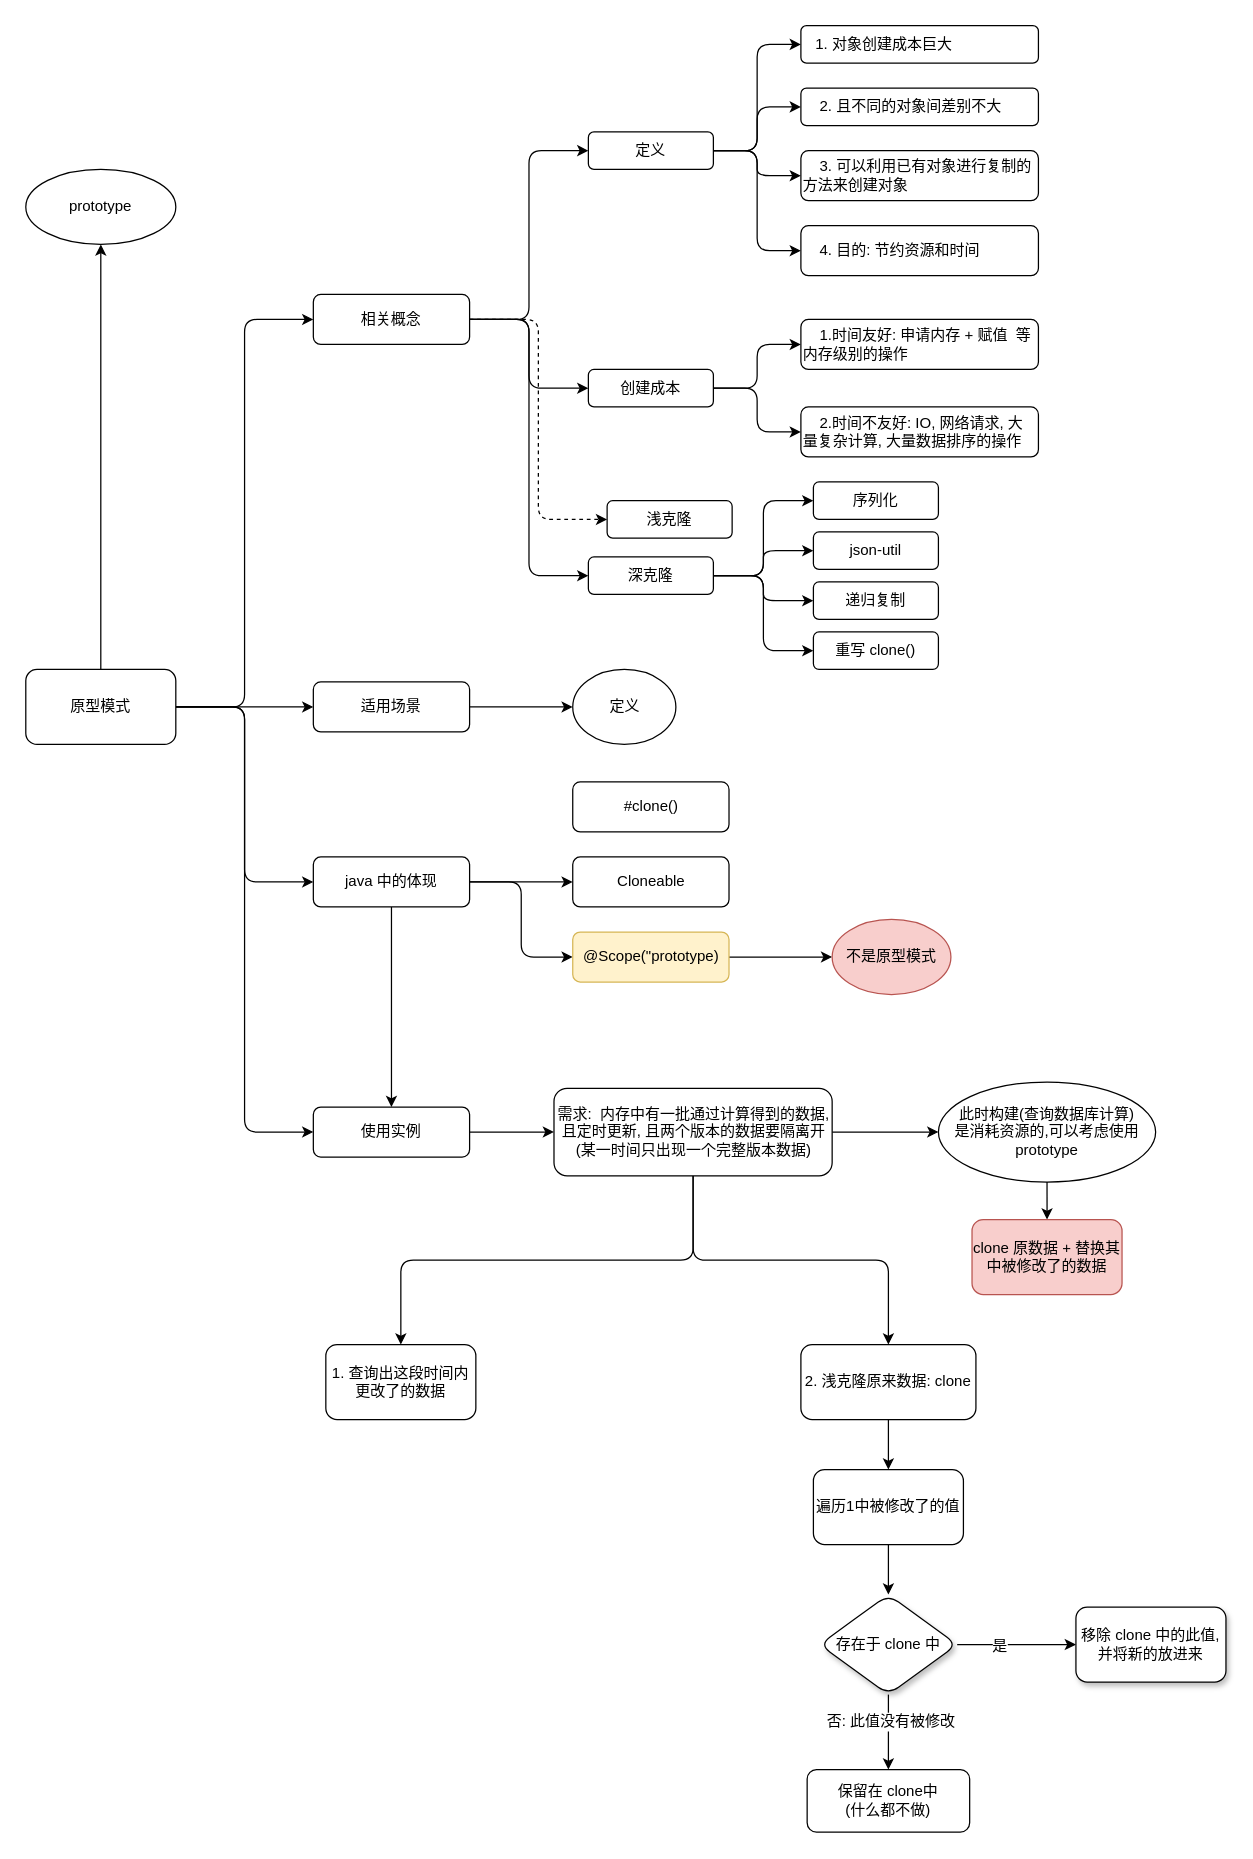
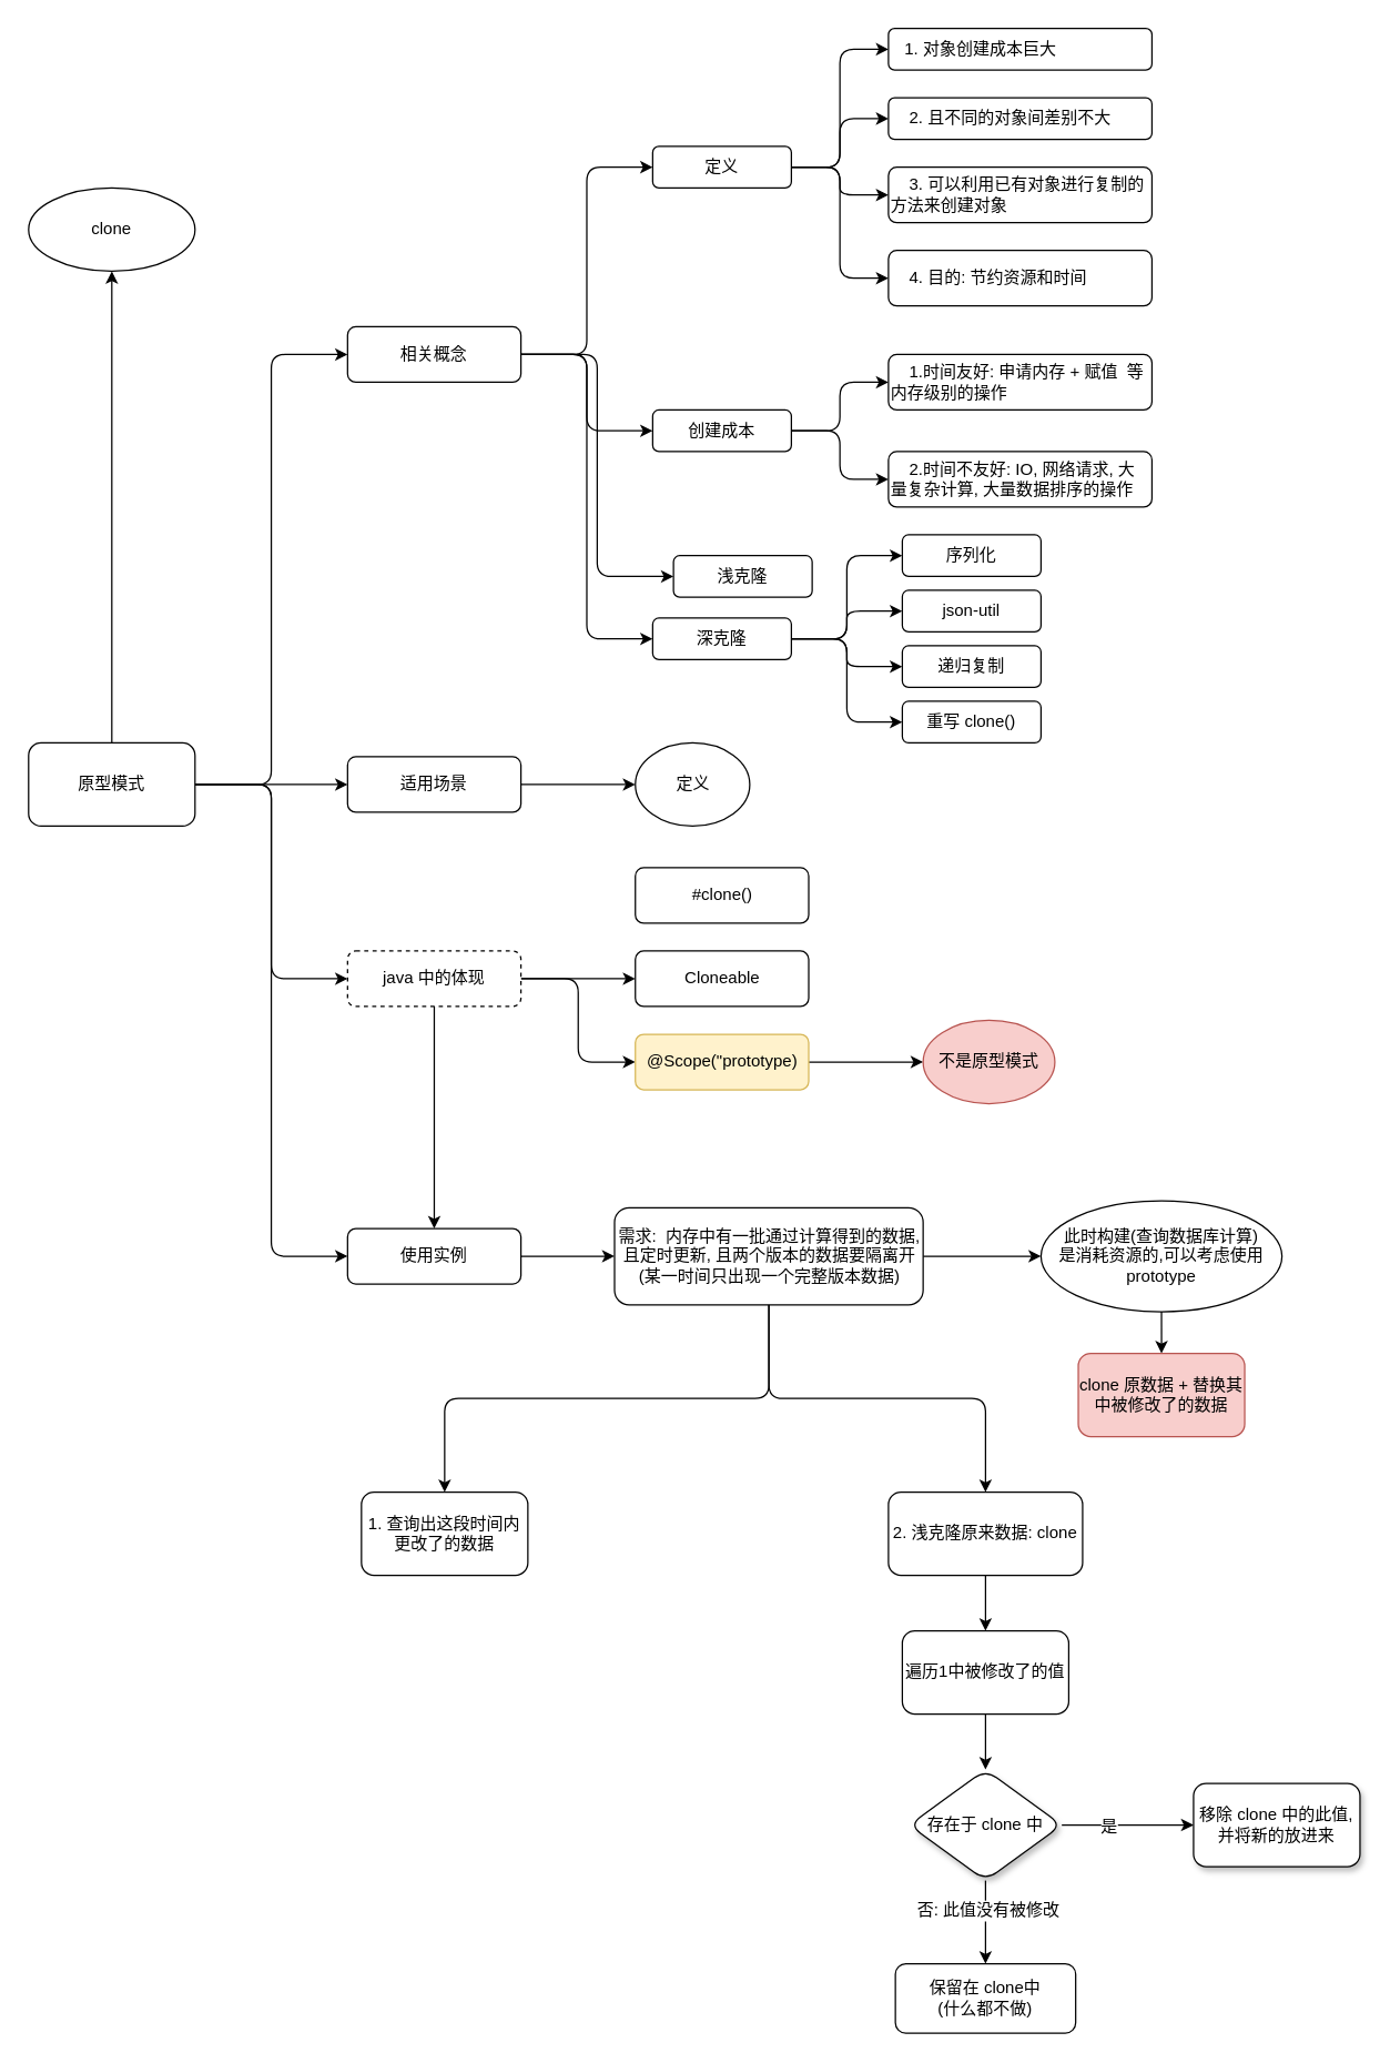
  <mxCell id="0" />
  <mxCell id="1" parent="0" />
  <mxCell id="2" value="" style="edgeStyle=orthogonalEdgeStyle;rounded=0;orthogonalLoop=1;jettySize=auto;html=1;" parent="1" source="7" target="8" edge="1"><mxGeometry relative="1" as="geometry" /></mxCell>
  <mxCell id="3" value="" style="edgeStyle=orthogonalEdgeStyle;rounded=1;orthogonalLoop=1;jettySize=auto;html=1;entryX=0;entryY=0.5;entryDx=0;entryDy=0;" edge="1" parent="1" source="7" target="13"><mxGeometry relative="1" as="geometry" /></mxCell>
  <mxCell id="4" style="edgeStyle=orthogonalEdgeStyle;rounded=1;orthogonalLoop=1;jettySize=auto;html=1;entryX=0;entryY=0.5;entryDx=0;entryDy=0;strokeColor=#000000;" edge="1" parent="1" source="7" target="15"><mxGeometry relative="1" as="geometry" /></mxCell>
  <mxCell id="5" style="edgeStyle=orthogonalEdgeStyle;rounded=1;orthogonalLoop=1;jettySize=auto;html=1;entryX=0;entryY=0.5;entryDx=0;entryDy=0;strokeColor=#000000;" edge="1" parent="1" source="7" target="17"><mxGeometry relative="1" as="geometry" /></mxCell>
  <mxCell id="6" style="edgeStyle=orthogonalEdgeStyle;rounded=1;orthogonalLoop=1;jettySize=auto;html=1;entryX=0;entryY=0.5;entryDx=0;entryDy=0;strokeColor=#000000;" edge="1" parent="1" source="7" target="21"><mxGeometry relative="1" as="geometry" /></mxCell>
  <mxCell id="7" value="原型模式" style="rounded=1;whiteSpace=wrap;html=1;" parent="1" vertex="1"><mxGeometry x="20" y="535" width="120" height="60" as="geometry" /></mxCell>
- <mxCell id="8" value="&lt;span&gt;prototype&lt;/span&gt;" style="ellipse;whiteSpace=wrap;html=1;rounded=1;" parent="1" vertex="1"><mxGeometry x="20" y="135" width="120" height="60" as="geometry" /></mxCell>
+ <mxCell id="8" value="&lt;span&gt;clone&lt;/span&gt;" style="ellipse;whiteSpace=wrap;html=1;rounded=1;" parent="1" vertex="1"><mxGeometry x="20" y="135" width="120" height="60" as="geometry" /></mxCell>
  <mxCell id="9" value="" style="edgeStyle=orthogonalEdgeStyle;rounded=1;orthogonalLoop=1;jettySize=auto;html=1;strokeColor=#000000;entryX=0;entryY=0.5;entryDx=0;entryDy=0;" edge="1" parent="1" source="13" target="26"><mxGeometry relative="1" as="geometry" /></mxCell>
  <mxCell id="10" style="edgeStyle=orthogonalEdgeStyle;rounded=1;orthogonalLoop=1;jettySize=auto;html=1;entryX=0;entryY=0.5;entryDx=0;entryDy=0;strokeColor=#000000;" edge="1" parent="1" source="13" target="33"><mxGeometry relative="1" as="geometry" /></mxCell>
  <mxCell id="11" style="edgeStyle=orthogonalEdgeStyle;rounded=1;orthogonalLoop=1;jettySize=auto;html=1;entryX=0;entryY=0.5;entryDx=0;entryDy=0;strokeColor=#000000;" edge="1" parent="1" source="13" target="40"><mxGeometry relative="1" as="geometry" /></mxCell>
- <mxCell id="12" style="edgeStyle=orthogonalEdgeStyle;rounded=1;orthogonalLoop=1;jettySize=auto;html=1;entryX=0;entryY=0.5;entryDx=0;entryDy=0;strokeColor=#000000;dashed=1;" edge="1" parent="1" source="13" target="41"><mxGeometry relative="1" as="geometry" /></mxCell>
+ <mxCell id="12" style="edgeStyle=orthogonalEdgeStyle;rounded=1;orthogonalLoop=1;jettySize=auto;html=1;entryX=0;entryY=0.5;entryDx=0;entryDy=0;strokeColor=#000000;" edge="1" parent="1" source="13" target="41"><mxGeometry relative="1" as="geometry" /></mxCell>
  <mxCell id="13" value="相关概念" style="rounded=1;whiteSpace=wrap;html=1;" vertex="1" parent="1"><mxGeometry x="250" y="235" width="125" height="40" as="geometry" /></mxCell>
  <mxCell id="14" value="" style="edgeStyle=orthogonalEdgeStyle;curved=1;orthogonalLoop=1;jettySize=auto;html=1;strokeColor=#000000;" edge="1" parent="1" source="15" target="46"><mxGeometry relative="1" as="geometry" /></mxCell>
  <mxCell id="15" value="适用场景" style="rounded=1;whiteSpace=wrap;html=1;" vertex="1" parent="1"><mxGeometry x="250" y="545" width="125" height="40" as="geometry" /></mxCell>
  <mxCell id="16" value="" style="edgeStyle=orthogonalEdgeStyle;rounded=1;orthogonalLoop=1;jettySize=auto;html=1;strokeColor=#000000;" edge="1" parent="1" source="17" target="55"><mxGeometry relative="1" as="geometry" /></mxCell>
  <mxCell id="17" value="使用实例" style="rounded=1;whiteSpace=wrap;html=1;" vertex="1" parent="1"><mxGeometry x="250" y="885" width="125" height="40" as="geometry" /></mxCell>
  <mxCell id="18" value="" style="edgeStyle=orthogonalEdgeStyle;orthogonalLoop=1;jettySize=auto;html=1;strokeColor=#000000;rounded=1;" edge="1" parent="1" source="21" target="17"><mxGeometry relative="1" as="geometry" /></mxCell>
  <mxCell id="19" style="edgeStyle=orthogonalEdgeStyle;rounded=1;orthogonalLoop=1;jettySize=auto;html=1;entryX=0;entryY=0.5;entryDx=0;entryDy=0;strokeColor=#000000;" edge="1" parent="1" source="21" target="48"><mxGeometry relative="1" as="geometry" /></mxCell>
  <mxCell id="20" style="edgeStyle=orthogonalEdgeStyle;rounded=1;orthogonalLoop=1;jettySize=auto;html=1;entryX=0;entryY=0.5;entryDx=0;entryDy=0;strokeColor=#000000;" edge="1" parent="1" source="21" target="50"><mxGeometry relative="1" as="geometry" /></mxCell>
- <mxCell id="21" value="java 中的体现" style="rounded=1;whiteSpace=wrap;html=1;" vertex="1" parent="1"><mxGeometry x="250" y="685" width="125" height="40" as="geometry" /></mxCell>
+ <mxCell id="21" value="java 中的体现" style="rounded=1;whiteSpace=wrap;html=1;dashed=1;" vertex="1" parent="1"><mxGeometry x="250" y="685" width="125" height="40" as="geometry" /></mxCell>
  <mxCell id="22" value="" style="edgeStyle=orthogonalEdgeStyle;rounded=1;orthogonalLoop=1;jettySize=auto;html=1;strokeColor=#000000;entryX=0;entryY=0.5;entryDx=0;entryDy=0;" edge="1" parent="1" source="26" target="27"><mxGeometry relative="1" as="geometry" /></mxCell>
  <mxCell id="23" style="edgeStyle=orthogonalEdgeStyle;rounded=1;orthogonalLoop=1;jettySize=auto;html=1;entryX=0;entryY=0.5;entryDx=0;entryDy=0;strokeColor=#000000;" edge="1" parent="1" source="26" target="28"><mxGeometry relative="1" as="geometry" /></mxCell>
  <mxCell id="24" style="edgeStyle=orthogonalEdgeStyle;rounded=1;orthogonalLoop=1;jettySize=auto;html=1;entryX=0;entryY=0.5;entryDx=0;entryDy=0;strokeColor=#000000;" edge="1" parent="1" source="26" target="29"><mxGeometry relative="1" as="geometry" /></mxCell>
  <mxCell id="25" style="edgeStyle=orthogonalEdgeStyle;rounded=1;orthogonalLoop=1;jettySize=auto;html=1;entryX=0;entryY=0.5;entryDx=0;entryDy=0;strokeColor=#000000;" edge="1" parent="1" source="26" target="30"><mxGeometry relative="1" as="geometry" /></mxCell>
  <mxCell id="26" value="定义" style="whiteSpace=wrap;html=1;rounded=1;" vertex="1" parent="1"><mxGeometry x="470" y="105" width="100" height="30" as="geometry" /></mxCell>
  <mxCell id="27" value="&amp;nbsp; &amp;nbsp;1. 对象创建成本巨大" style="whiteSpace=wrap;html=1;rounded=1;align=left;" vertex="1" parent="1"><mxGeometry x="640" y="20" width="190" height="30" as="geometry" /></mxCell>
  <mxCell id="28" value="&amp;nbsp; &amp;nbsp; 2. 且不同的对象间差别不大" style="whiteSpace=wrap;html=1;rounded=1;align=left;" vertex="1" parent="1"><mxGeometry x="640" y="70" width="190" height="30" as="geometry" /></mxCell>
  <mxCell id="29" value="&amp;nbsp; &amp;nbsp; 3. 可以利用已有对象进行复制的方法来创建对象" style="whiteSpace=wrap;html=1;rounded=1;align=left;" vertex="1" parent="1"><mxGeometry x="640" y="120" width="190" height="40" as="geometry" /></mxCell>
  <mxCell id="30" value="&amp;nbsp; &amp;nbsp; 4. 目的: 节约资源和时间" style="whiteSpace=wrap;html=1;rounded=1;align=left;" vertex="1" parent="1"><mxGeometry x="640" y="180" width="190" height="40" as="geometry" /></mxCell>
  <mxCell id="31" value="" style="edgeStyle=orthogonalEdgeStyle;rounded=1;orthogonalLoop=1;jettySize=auto;html=1;strokeColor=#000000;" edge="1" parent="1" source="33" target="34"><mxGeometry relative="1" as="geometry" /></mxCell>
  <mxCell id="32" style="edgeStyle=orthogonalEdgeStyle;rounded=1;orthogonalLoop=1;jettySize=auto;html=1;entryX=0;entryY=0.5;entryDx=0;entryDy=0;strokeColor=#000000;" edge="1" parent="1" source="33" target="35"><mxGeometry relative="1" as="geometry" /></mxCell>
  <mxCell id="33" value="创建成本" style="whiteSpace=wrap;html=1;rounded=1;" vertex="1" parent="1"><mxGeometry x="470" y="295" width="100" height="30" as="geometry" /></mxCell>
  <mxCell id="34" value="&amp;nbsp; &amp;nbsp; 1.时间友好:&amp;nbsp;申请内存 + 赋值&amp;nbsp; 等内存级别的操作" style="whiteSpace=wrap;html=1;rounded=1;align=left;" vertex="1" parent="1"><mxGeometry x="640" y="255" width="190" height="40" as="geometry" /></mxCell>
  <mxCell id="35" value="&amp;nbsp; &amp;nbsp; 2.时间不友好:&amp;nbsp;IO, 网络请求, 大量复杂计算, 大量数据排序的操作" style="whiteSpace=wrap;html=1;rounded=1;align=left;" vertex="1" parent="1"><mxGeometry x="640" y="325" width="190" height="40" as="geometry" /></mxCell>
  <mxCell id="36" value="" style="edgeStyle=orthogonalEdgeStyle;rounded=1;orthogonalLoop=1;jettySize=auto;html=1;strokeColor=#000000;entryX=0;entryY=0.5;entryDx=0;entryDy=0;" edge="1" parent="1" source="40" target="42"><mxGeometry relative="1" as="geometry" /></mxCell>
  <mxCell id="37" style="edgeStyle=orthogonalEdgeStyle;rounded=1;orthogonalLoop=1;jettySize=auto;html=1;strokeColor=#000000;" edge="1" parent="1" source="40" target="43"><mxGeometry relative="1" as="geometry" /></mxCell>
  <mxCell id="38" style="edgeStyle=orthogonalEdgeStyle;rounded=1;orthogonalLoop=1;jettySize=auto;html=1;entryX=0;entryY=0.5;entryDx=0;entryDy=0;strokeColor=#000000;" edge="1" parent="1" source="40" target="44"><mxGeometry relative="1" as="geometry" /></mxCell>
  <mxCell id="39" style="edgeStyle=orthogonalEdgeStyle;rounded=1;orthogonalLoop=1;jettySize=auto;html=1;entryX=0;entryY=0.5;entryDx=0;entryDy=0;strokeColor=#000000;" edge="1" parent="1" source="40" target="45"><mxGeometry relative="1" as="geometry" /></mxCell>
  <mxCell id="40" value="深克隆" style="whiteSpace=wrap;html=1;rounded=1;" vertex="1" parent="1"><mxGeometry x="470" y="445" width="100" height="30" as="geometry" /></mxCell>
  <mxCell id="41" value="浅克隆" style="whiteSpace=wrap;html=1;rounded=1;" vertex="1" parent="1"><mxGeometry x="485" y="400" width="100" height="30" as="geometry" /></mxCell>
  <mxCell id="42" value="序列化" style="whiteSpace=wrap;html=1;rounded=1;" vertex="1" parent="1"><mxGeometry x="650" y="385" width="100" height="30" as="geometry" /></mxCell>
  <mxCell id="43" value="json-util" style="whiteSpace=wrap;html=1;rounded=1;" vertex="1" parent="1"><mxGeometry x="650" y="425" width="100" height="30" as="geometry" /></mxCell>
  <mxCell id="44" value="递归复制" style="whiteSpace=wrap;html=1;rounded=1;" vertex="1" parent="1"><mxGeometry x="650" y="465" width="100" height="30" as="geometry" /></mxCell>
  <mxCell id="45" value="重写 clone()" style="whiteSpace=wrap;html=1;rounded=1;" vertex="1" parent="1"><mxGeometry x="650" y="505" width="100" height="30" as="geometry" /></mxCell>
  <mxCell id="46" value="定义" style="ellipse;whiteSpace=wrap;html=1;rounded=1;" vertex="1" parent="1"><mxGeometry x="457.5" y="535" width="82.5" height="60" as="geometry" /></mxCell>
  <mxCell id="47" value="#clone()" style="rounded=1;whiteSpace=wrap;html=1;" vertex="1" parent="1"><mxGeometry x="457.5" y="625" width="125" height="40" as="geometry" /></mxCell>
  <mxCell id="48" value="Cloneable" style="rounded=1;whiteSpace=wrap;html=1;" vertex="1" parent="1"><mxGeometry x="457.5" y="685" width="125" height="40" as="geometry" /></mxCell>
  <mxCell id="49" value="" style="edgeStyle=orthogonalEdgeStyle;rounded=1;orthogonalLoop=1;jettySize=auto;html=1;strokeColor=#000000;" edge="1" parent="1" source="50" target="51"><mxGeometry relative="1" as="geometry" /></mxCell>
  <mxCell id="50" value="@Scope(&quot;prototype)" style="rounded=1;whiteSpace=wrap;html=1;fillColor=#fff2cc;strokeColor=#d6b656;" vertex="1" parent="1"><mxGeometry x="457.5" y="745" width="125" height="40" as="geometry" /></mxCell>
  <mxCell id="51" value="不是原型模式" style="ellipse;whiteSpace=wrap;html=1;rounded=1;strokeColor=#b85450;fillColor=#f8cecc;" vertex="1" parent="1"><mxGeometry x="665" y="735" width="95" height="60" as="geometry" /></mxCell>
  <mxCell id="52" value="" style="edgeStyle=orthogonalEdgeStyle;rounded=1;orthogonalLoop=1;jettySize=auto;html=1;strokeColor=#000000;" edge="1" parent="1" source="55" target="57"><mxGeometry relative="1" as="geometry" /></mxCell>
  <mxCell id="53" value="" style="edgeStyle=orthogonalEdgeStyle;rounded=1;orthogonalLoop=1;jettySize=auto;html=1;strokeColor=#000000;exitX=0.5;exitY=1;exitDx=0;exitDy=0;" edge="1" parent="1" source="55" target="58"><mxGeometry relative="1" as="geometry" /></mxCell>
  <mxCell id="54" style="edgeStyle=orthogonalEdgeStyle;rounded=1;orthogonalLoop=1;jettySize=auto;html=1;strokeColor=#000000;" edge="1" parent="1" source="55" target="60"><mxGeometry relative="1" as="geometry" /></mxCell>
  <mxCell id="55" value="需求:&amp;nbsp; 内存中有一批通过计算得到的数据, 且定时更新, 且两个版本的数据要隔离开(某一时间只出现一个完整版本数据)" style="rounded=1;whiteSpace=wrap;html=1;" vertex="1" parent="1"><mxGeometry x="442.5" y="870" width="222.5" height="70" as="geometry" /></mxCell>
  <mxCell id="56" value="" style="edgeStyle=orthogonalEdgeStyle;rounded=1;orthogonalLoop=1;jettySize=auto;html=1;strokeColor=#000000;" edge="1" parent="1" source="57" target="70"><mxGeometry relative="1" as="geometry" /></mxCell>
  <mxCell id="57" value="此时构建(查询数据库计算)&lt;br&gt;是消耗资源的,可以考虑使用 prototype" style="ellipse;whiteSpace=wrap;html=1;rounded=1;" vertex="1" parent="1"><mxGeometry x="750" y="865" width="173.75" height="80" as="geometry" /></mxCell>
  <mxCell id="58" value="1. 查询出这段时间内更改了的数据" style="whiteSpace=wrap;html=1;rounded=1;" vertex="1" parent="1"><mxGeometry x="260" y="1075" width="120" height="60" as="geometry" /></mxCell>
  <mxCell id="59" value="" style="edgeStyle=orthogonalEdgeStyle;rounded=1;orthogonalLoop=1;jettySize=auto;html=1;strokeColor=#000000;" edge="1" parent="1" source="60" target="62"><mxGeometry relative="1" as="geometry" /></mxCell>
  <mxCell id="60" value="2. 浅克隆原来数据: clone" style="whiteSpace=wrap;html=1;rounded=1;" vertex="1" parent="1"><mxGeometry x="640" y="1075" width="140" height="60" as="geometry" /></mxCell>
  <mxCell id="61" value="" style="edgeStyle=orthogonalEdgeStyle;rounded=1;orthogonalLoop=1;jettySize=auto;html=1;strokeColor=#000000;" edge="1" parent="1" source="62" target="67"><mxGeometry relative="1" as="geometry" /></mxCell>
  <mxCell id="62" value="遍历1中被修改了的值" style="whiteSpace=wrap;html=1;rounded=1;" vertex="1" parent="1"><mxGeometry x="650" y="1175" width="120" height="60" as="geometry" /></mxCell>
  <mxCell id="63" value="" style="edgeStyle=orthogonalEdgeStyle;rounded=1;orthogonalLoop=1;jettySize=auto;html=1;strokeColor=#000000;" edge="1" parent="1" source="67" target="68"><mxGeometry relative="1" as="geometry" /></mxCell>
  <mxCell id="64" value="&lt;font style=&quot;font-size: 12px&quot;&gt;是&lt;/font&gt;" style="edgeLabel;html=1;align=center;verticalAlign=middle;resizable=0;points=[];" vertex="1" connectable="0" parent="63"><mxGeometry x="-0.305" y="-1" relative="1" as="geometry"><mxPoint as="offset" /></mxGeometry></mxCell>
  <mxCell id="65" value="" style="edgeStyle=orthogonalEdgeStyle;rounded=1;orthogonalLoop=1;jettySize=auto;html=1;strokeColor=#000000;" edge="1" parent="1" source="67" target="69"><mxGeometry relative="1" as="geometry" /></mxCell>
  <mxCell id="66" value="&lt;font style=&quot;font-size: 12px&quot;&gt;否: 此值没有被修改&lt;/font&gt;" style="edgeLabel;html=1;align=center;verticalAlign=middle;resizable=0;points=[];" vertex="1" connectable="0" parent="65"><mxGeometry x="-0.289" y="1" relative="1" as="geometry"><mxPoint as="offset" /></mxGeometry></mxCell>
  <mxCell id="67" value="存在于 clone 中" style="rhombus;whiteSpace=wrap;html=1;rounded=1;shadow=1;" vertex="1" parent="1"><mxGeometry x="655" y="1275" width="110" height="80" as="geometry" /></mxCell>
  <mxCell id="68" value="移除 clone 中的此值, 并将新的放进来" style="whiteSpace=wrap;html=1;rounded=1;shadow=1;" vertex="1" parent="1"><mxGeometry x="860" y="1285" width="120" height="60" as="geometry" /></mxCell>
  <mxCell id="69" value="保留在 clone中 &lt;br&gt;(什么都不做)" style="whiteSpace=wrap;html=1;rounded=1;shadow=0;" vertex="1" parent="1"><mxGeometry x="645" y="1415" width="130" height="50" as="geometry" /></mxCell>
  <mxCell id="70" value="clone 原数据 + 替换其中被修改了的数据" style="rounded=1;whiteSpace=wrap;html=1;fillColor=#f8cecc;strokeColor=#b85450;" vertex="1" parent="1"><mxGeometry x="776.875" y="975" width="120" height="60" as="geometry" /></mxCell>
